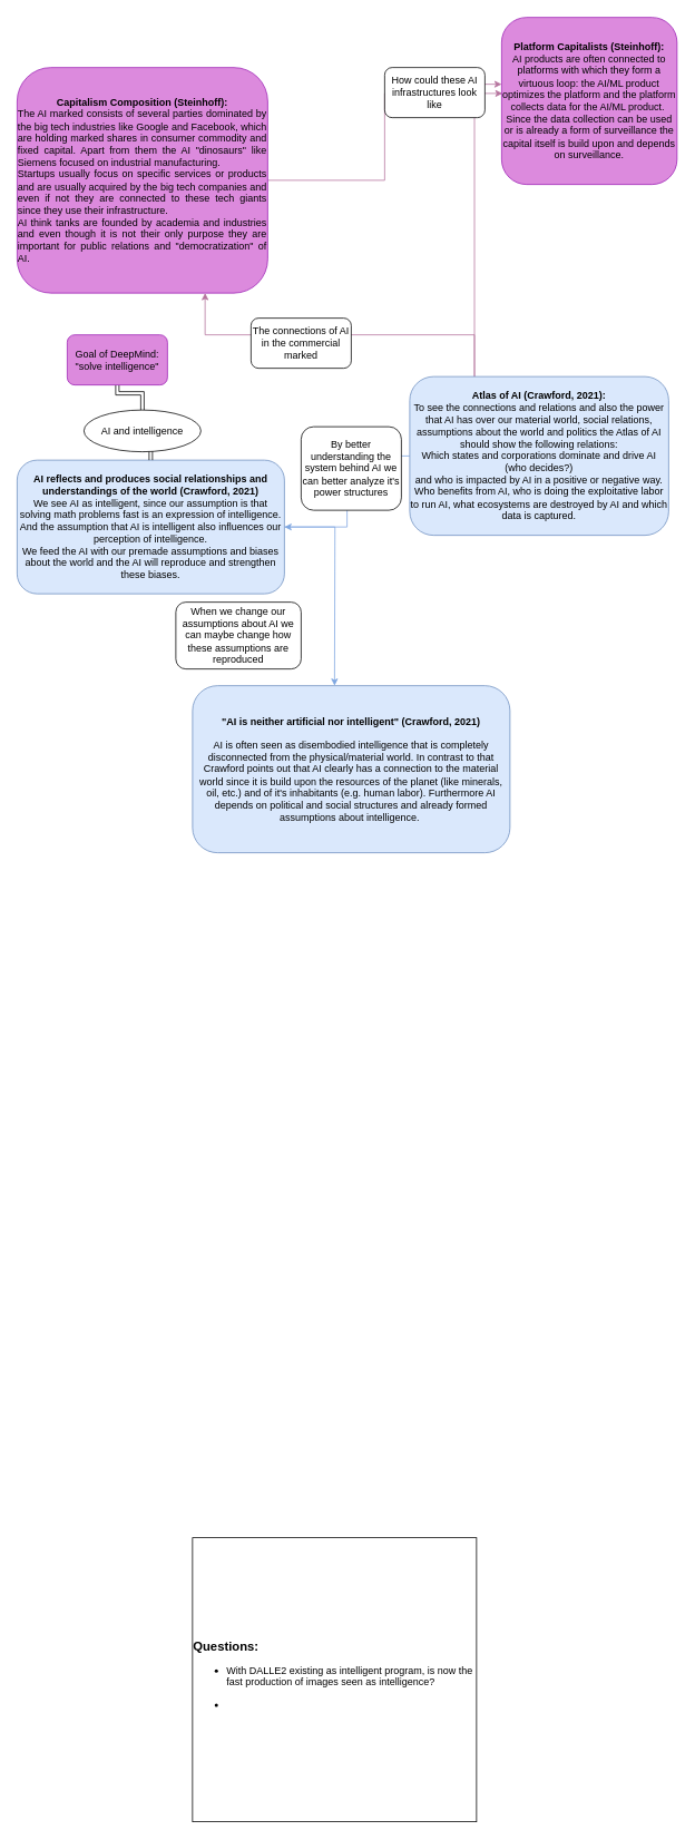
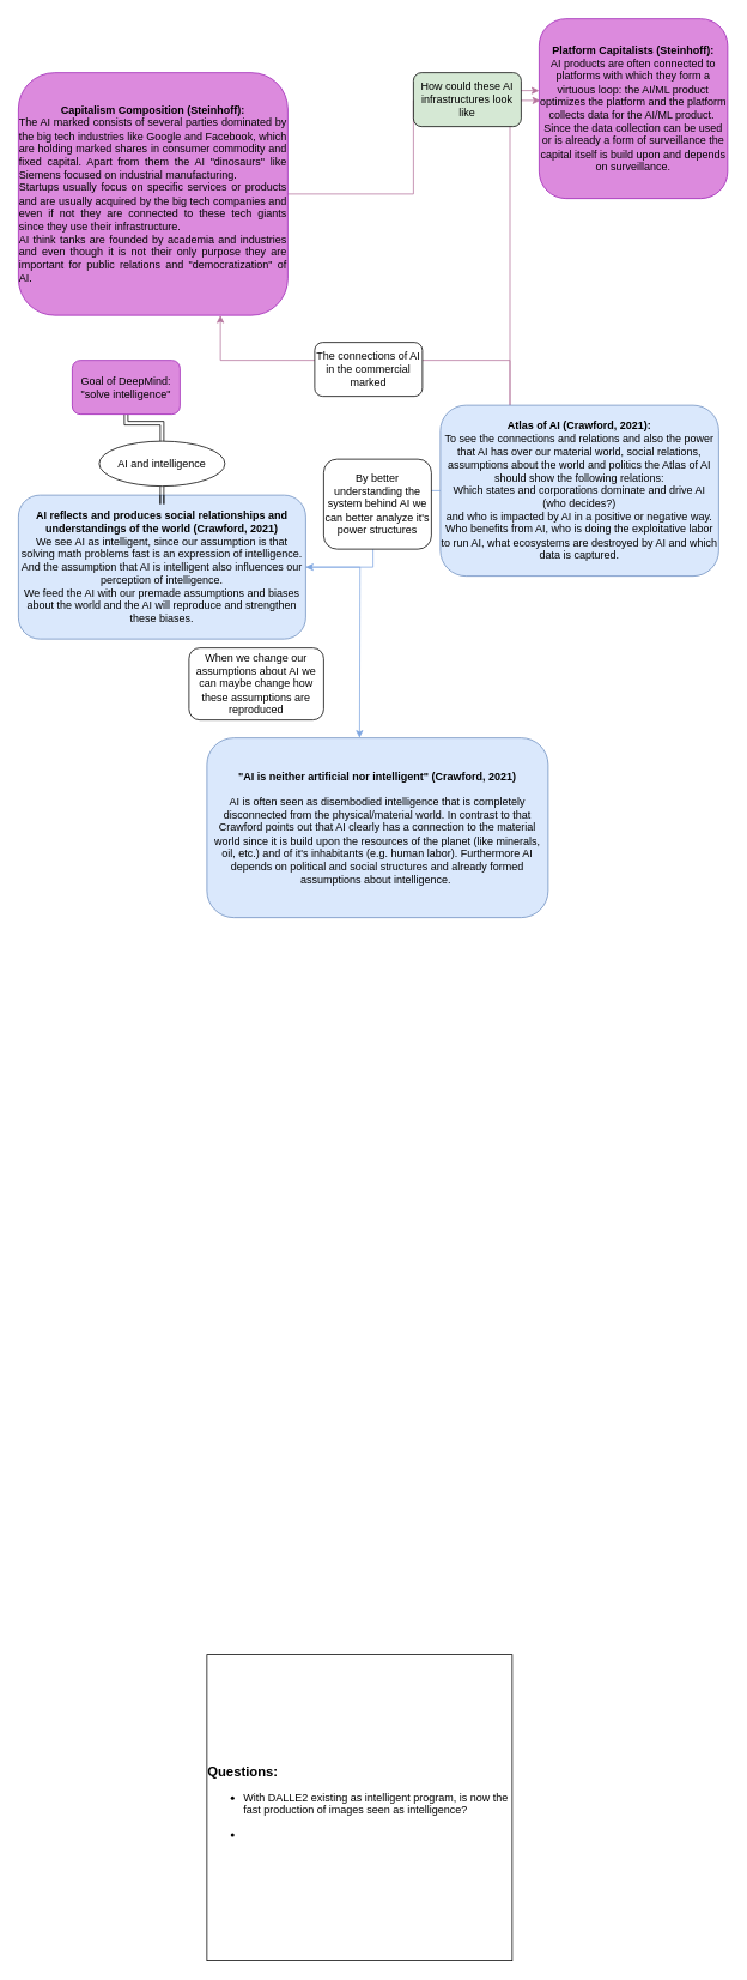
  <mxCell id="0" />
  <mxCell id="1" parent="0" />
  <mxCell id="2" value="&lt;div&gt;&lt;b&gt;&quot;AI is neither&lt;span dir=&quot;ltr&quot; role=&quot;presentation&quot; style=&quot;left: 79.96%; top: 32.31%; font-size: calc(var(--scale-factor)*11.00px); font-family: sans-serif;&quot;&gt; &lt;/span&gt;&lt;span dir=&quot;ltr&quot; role=&quot;presentation&quot; style=&quot;left: 80.87%; top: 32.31%; font-size: calc(var(--scale-factor)*11.00px); font-family: sans-serif; transform: scaleX(0.896);&quot;&gt;ar&lt;/span&gt;&lt;span dir=&quot;ltr&quot; role=&quot;presentation&quot; style=&quot;left: 15.91%; top: 34.6%; font-size: calc(var(--scale-factor)*11.00px); font-family: sans-serif; transform: scaleX(0.932);&quot;&gt;ti&lt;/span&gt;&lt;span dir=&quot;ltr&quot; role=&quot;presentation&quot; style=&quot;left: 17.49%; top: 34.6%; font-size: calc(var(--scale-factor)*11.00px); font-family: sans-serif; transform: scaleX(0.887);&quot;&gt;fi&lt;/span&gt;&lt;span dir=&quot;ltr&quot; role=&quot;presentation&quot; style=&quot;left: 18.96%; top: 34.6%; font-size: calc(var(--scale-factor)*11.00px); font-family: sans-serif; transform: scaleX(0.891);&quot;&gt;cial&lt;/span&gt;&lt;span dir=&quot;ltr&quot; role=&quot;presentation&quot; style=&quot;left: 22.81%; top: 34.6%; font-size: calc(var(--scale-factor)*11.00px); font-family: sans-serif;&quot;&gt; &lt;/span&gt;&lt;span dir=&quot;ltr&quot; role=&quot;presentation&quot; style=&quot;left: 24.08%; top: 34.6%; font-size: calc(var(--scale-factor)*11.00px); font-family: sans-serif; transform: scaleX(0.872);&quot;&gt;nor&lt;/span&gt;&lt;span dir=&quot;ltr&quot; role=&quot;presentation&quot; style=&quot;left: 28.04%; top: 34.6%; font-size: calc(var(--scale-factor)*11.00px); font-family: sans-serif;&quot;&gt; &lt;/span&gt;&lt;span dir=&quot;ltr&quot; role=&quot;presentation&quot; style=&quot;left: 29.32%; top: 34.6%; font-size: calc(var(--scale-factor)*11.00px); font-family: sans-serif; transform: scaleX(0.818);&quot;&gt;intelligent&quot; (Crawford, 2021)&lt;br&gt;&lt;/span&gt;&lt;/b&gt;&lt;/div&gt;&lt;div&gt;&lt;b&gt;&lt;span dir=&quot;ltr&quot; role=&quot;presentation&quot; style=&quot;left: 29.32%; top: 34.6%; font-size: calc(var(--scale-factor)*11.00px); font-family: sans-serif; transform: scaleX(0.818);&quot;&gt;&lt;br&gt;&lt;/span&gt;&lt;/b&gt;&lt;/div&gt;&lt;div&gt;&lt;span dir=&quot;ltr&quot; role=&quot;presentation&quot; style=&quot;left: 29.32%; top: 34.6%; font-size: calc(var(--scale-factor)*11.00px); font-family: sans-serif; transform: scaleX(0.818);&quot;&gt;AI is often seen as disembodied intelligence that is completely disconnected from the physical/material world. In contrast to that Crawford points out that AI clearly has a connection to the material world since it is build upon the resources of the planet (like minerals, oil, etc.) and of it's inhabitants (e.g. human labor). Furthermore AI depends on political and social structures and already formed assumptions about intelligence.&amp;nbsp; &lt;br&gt;&lt;/span&gt;&lt;/div&gt;" style="rounded=1;whiteSpace=wrap;html=1;fillColor=#dae8fc;strokeColor=#6c8ebf;" parent="1" vertex="1"><mxGeometry x="230" y="820" width="380" height="200" as="geometry" /></mxCell>
  <mxCell id="3" style="edgeStyle=orthogonalEdgeStyle;rounded=0;orthogonalLoop=1;jettySize=auto;html=1;entryX=0.5;entryY=0;entryDx=0;entryDy=0;strokeColor=#7EA6E0;" parent="1" source="5" edge="1"><mxGeometry relative="1" as="geometry"><mxPoint x="400" y="820" as="targetPoint" /></mxGeometry></mxCell>
  <mxCell id="4" style="rounded=0;orthogonalLoop=1;jettySize=auto;html=1;exitX=0.5;exitY=0;exitDx=0;exitDy=0;shape=link;edgeStyle=orthogonalEdgeStyle;strokeColor=#000000;" edge="1" parent="1" source="15" target="13"><mxGeometry relative="1" as="geometry" /></mxCell>
  <mxCell id="5" value="&lt;div&gt;&lt;b&gt;AI reflects and produces social relationships and understandings of the world (Crawford, 2021)&lt;/b&gt;&lt;/div&gt;&lt;div&gt;We see AI as intelligent, since our assumption is that solving math problems fast is an expression of intelligence. And the assumption that AI is intelligent also influences our perception of intelligence. &lt;br&gt;&lt;/div&gt;&lt;div&gt;We feed the AI with our premade assumptions and biases about the world and the AI will reproduce and strengthen these biases. &lt;br&gt;&lt;/div&gt;" style="rounded=1;whiteSpace=wrap;html=1;fillColor=#dae8fc;strokeColor=#6c8ebf;" parent="1" vertex="1"><mxGeometry x="20" y="550" width="320" height="160" as="geometry" /></mxCell>
  <mxCell id="6" value="When we change our assumptions about AI we can maybe change how these assumptions are reproduced" style="rounded=1;whiteSpace=wrap;html=1;" parent="1" vertex="1"><mxGeometry x="210" y="720" width="150" height="80" as="geometry" /></mxCell>
  <mxCell id="7" value="&lt;div align=&quot;left&quot;&gt;&lt;b&gt;&lt;font style=&quot;font-size: 15px;&quot;&gt;Questions:&lt;/font&gt;&lt;/b&gt;&lt;/div&gt;&lt;div align=&quot;left&quot;&gt;&lt;ul&gt;&lt;li&gt;With DALLE2 existing as intelligent program, is now the fast production of images seen as intelligence?&amp;nbsp;&lt;/li&gt;&lt;/ul&gt;&lt;/div&gt;&lt;div align=&quot;left&quot;&gt;&lt;ul&gt;&lt;li&gt;&lt;br&gt;&lt;/li&gt;&lt;/ul&gt;&lt;/div&gt;" style="whiteSpace=wrap;html=1;aspect=fixed;" parent="1" vertex="1"><mxGeometry x="230" y="1840" width="340" height="340" as="geometry" /></mxCell>
  <mxCell id="8" style="edgeStyle=orthogonalEdgeStyle;rounded=0;orthogonalLoop=1;jettySize=auto;html=1;exitX=0;exitY=0.5;exitDx=0;exitDy=0;entryX=1;entryY=0.5;entryDx=0;entryDy=0;strokeColor=#7EA6E0;" parent="1" source="11" target="5" edge="1"><mxGeometry relative="1" as="geometry" /></mxCell>
  <mxCell id="9" style="edgeStyle=orthogonalEdgeStyle;rounded=0;orthogonalLoop=1;jettySize=auto;html=1;exitX=0.25;exitY=0;exitDx=0;exitDy=0;entryX=0.75;entryY=1;entryDx=0;entryDy=0;strokeColor=#B5739D;" edge="1" parent="1" source="11" target="17"><mxGeometry relative="1" as="geometry" /></mxCell>
  <mxCell id="10" style="edgeStyle=orthogonalEdgeStyle;rounded=0;orthogonalLoop=1;jettySize=auto;html=1;exitX=0.25;exitY=0;exitDx=0;exitDy=0;entryX=0;entryY=0.4;entryDx=0;entryDy=0;entryPerimeter=0;strokeColor=#B5739D;" edge="1" parent="1" source="11" target="19"><mxGeometry relative="1" as="geometry" /></mxCell>
  <mxCell id="11" value="&lt;div&gt;&lt;b&gt;Atlas of AI (Crawford, 2021):&lt;/b&gt;&lt;/div&gt;&lt;div&gt;To see the connections and relations and also the power that AI has over our material world, social relations, assumptions about the world and politics the Atlas of AI should show the following relations:&lt;/div&gt;&lt;div&gt;Which states and corporations dominate and drive AI (who decides?)&lt;/div&gt;&lt;div&gt;and who is impacted by AI in a positive or negative way. Who benefits from AI, who is doing the exploitative labor to run AI, what ecosystems are destroyed by AI and which data is captured.&lt;br&gt;&lt;/div&gt;" style="rounded=1;whiteSpace=wrap;html=1;fillColor=#dae8fc;strokeColor=#6c8ebf;" parent="1" vertex="1"><mxGeometry x="490" y="450" width="310" height="190" as="geometry" /></mxCell>
  <mxCell id="12" value="By better understanding the system behind AI we can better analyze it's power structures" style="rounded=1;whiteSpace=wrap;html=1;" parent="1" vertex="1"><mxGeometry x="360" y="510" width="120" height="100" as="geometry" /></mxCell>
  <mxCell id="13" value="&lt;div&gt;Goal of DeepMind:&lt;/div&gt;&lt;div&gt;&quot;solve intelligence&quot;&lt;br&gt;&lt;/div&gt;" style="rounded=1;whiteSpace=wrap;html=1;fillColor=#dc8add;strokeColor=#9C22B4;" vertex="1" parent="1"><mxGeometry x="80" y="400" width="120" height="60" as="geometry" /></mxCell>
  <mxCell id="14" value="" style="rounded=0;orthogonalLoop=1;jettySize=auto;html=1;exitX=0.5;exitY=0;exitDx=0;exitDy=0;shape=link;edgeStyle=orthogonalEdgeStyle;strokeColor=#000000;" edge="1" parent="1" source="5" target="15"><mxGeometry relative="1" as="geometry"><mxPoint x="180" y="550" as="sourcePoint" /><mxPoint x="170" y="480" as="targetPoint" /></mxGeometry></mxCell>
- <mxCell id="15" value="AI and intelligence" style="ellipse;whiteSpace=wrap;html=1;" vertex="1" parent="1"><mxGeometry x="100" y="490" width="140" height="50" as="geometry" /></mxCell>
+ <mxCell id="15" value="AI and intelligence" style="ellipse;whiteSpace=wrap;html=1;" vertex="1" parent="1"><mxGeometry x="110" y="490" width="140" height="50" as="geometry" /></mxCell>
  <mxCell id="16" style="edgeStyle=orthogonalEdgeStyle;rounded=0;orthogonalLoop=1;jettySize=auto;html=1;entryX=0.005;entryY=0.455;entryDx=0;entryDy=0;entryPerimeter=0;strokeColor=#B5739D;" edge="1" parent="1" source="17" target="19"><mxGeometry relative="1" as="geometry" /></mxCell>
  <mxCell id="17" value="&lt;b&gt;Capitalism Composition (Steinhoff):&lt;/b&gt;&lt;br&gt;&lt;div align=&quot;justify&quot;&gt;The AI marked consists of several parties dominated by the big tech industries like Google and Facebook, which are holding marked shares in consumer commodity and fixed capital. Apart from them the AI &quot;dinosaurs&quot; like Siemens focused on industrial manufacturing.&lt;br&gt;Startups usually focus on specific services or products and are usually acquired by the big tech companies and even if not they are connected to these tech giants since they use their infrastructure. &lt;br&gt;&lt;/div&gt;&lt;div align=&quot;justify&quot;&gt;AI think tanks are founded by academia and industries and even though it is not their only purpose they are important for public relations and &quot;democratization&quot; of AI. &lt;br&gt;&lt;/div&gt;" style="rounded=1;fillColor=#DC8ADD;strokeColor=#9C22B4;align=center;horizontal=1;verticalAlign=middle;labelPosition=center;verticalLabelPosition=middle;whiteSpace=wrap;html=1;" vertex="1" parent="1"><mxGeometry x="20" y="80" width="300" height="270" as="geometry" /></mxCell>
- <mxCell id="18" value="The connections of AI in the commercial marked" style="rounded=1;whiteSpace=wrap;html=1;" vertex="1" parent="1"><mxGeometry x="300" y="380" width="120" height="60" as="geometry" /></mxCell>
+ <mxCell id="18" value="The connections of AI in the commercial marked" style="rounded=1;whiteSpace=wrap;html=1;" vertex="1" parent="1"><mxGeometry x="350" y="380" width="120" height="60" as="geometry" /></mxCell>
  <mxCell id="19" value="&lt;div&gt;&lt;b&gt;Platform Capitalists (Steinhoff):&lt;/b&gt;&lt;/div&gt;&lt;div&gt;AI products are often connected to platforms with which they form a virtuous loop: the AI/ML product optimizes the platform and the platform collects data for the AI/ML product.&amp;nbsp;&lt;/div&gt;&lt;div&gt;Since the data collection can be used or is already a form of surveillance the capital itself is build upon and depends on surveillance.&lt;br&gt;&lt;/div&gt;" style="rounded=1;whiteSpace=wrap;html=1;fillColor=#DC8ADD;strokeColor=#9c22b4;" vertex="1" parent="1"><mxGeometry x="600" y="20" width="210" height="200" as="geometry" /></mxCell>
- <mxCell id="20" value="How could these AI infrastructures look like" style="rounded=1;whiteSpace=wrap;html=1;" vertex="1" parent="1"><mxGeometry x="460" y="80" width="120" height="60" as="geometry" /></mxCell>
+ <mxCell id="20" value="How could these AI infrastructures look like" style="rounded=1;whiteSpace=wrap;html=1;fillColor=#d5e8d4;" vertex="1" parent="1"><mxGeometry x="460" y="80" width="120" height="60" as="geometry" /></mxCell>
